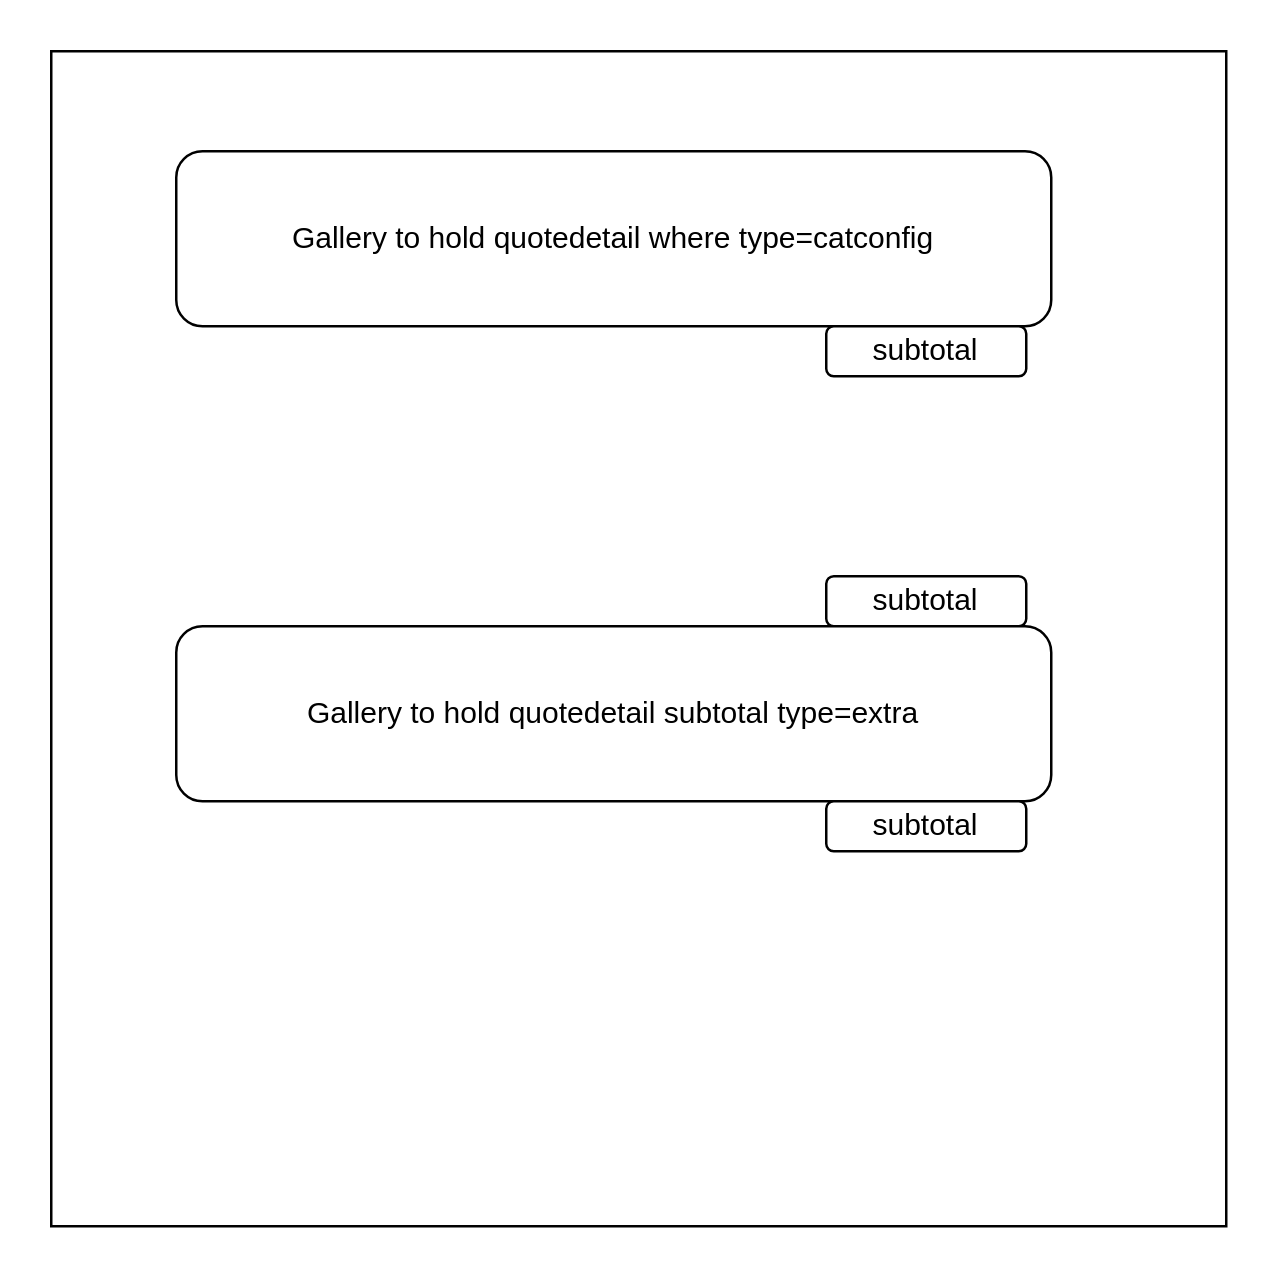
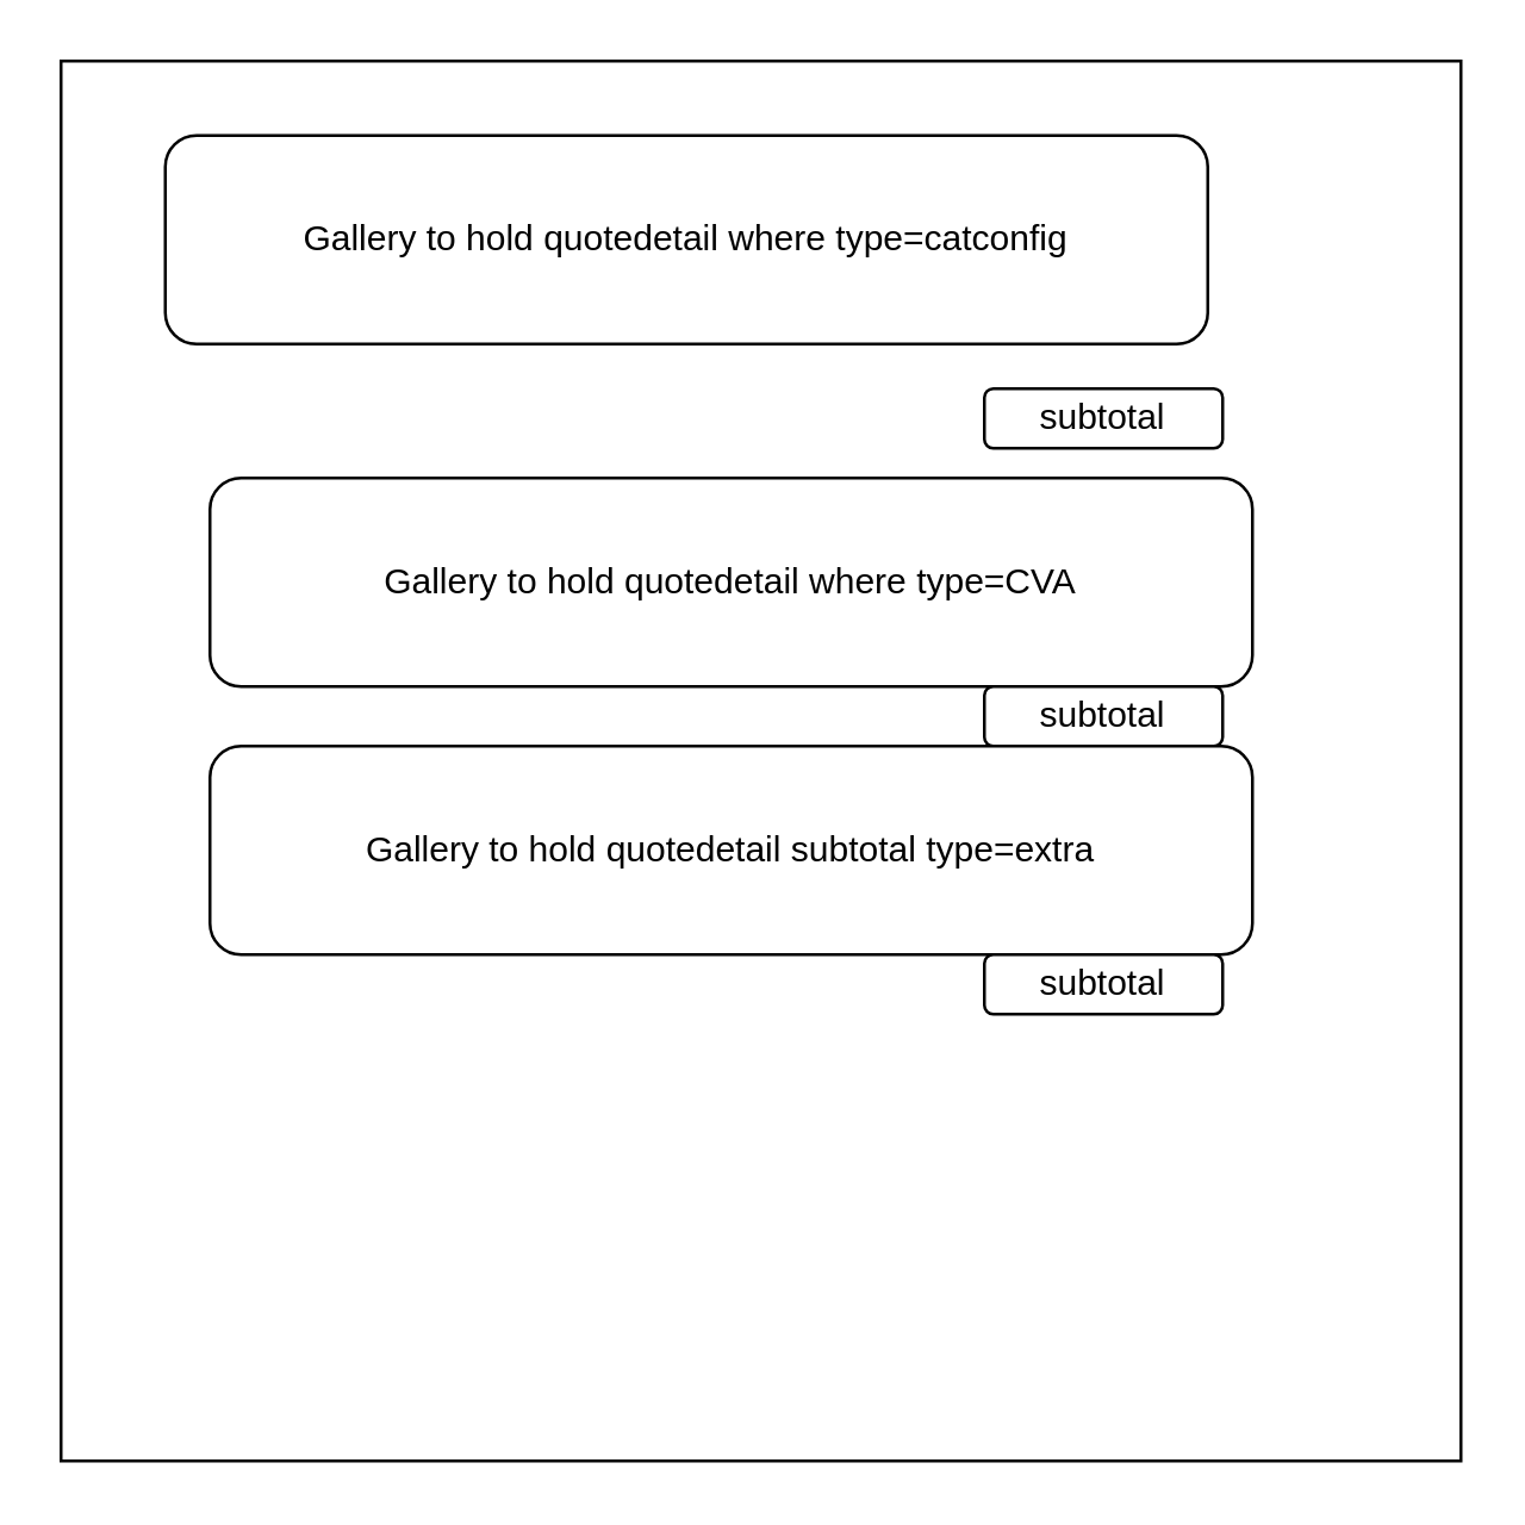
  <mxCell id="0" />
  <mxCell id="1" parent="0" />
  <mxCell id="2" value="" style="whiteSpace=wrap;html=1;aspect=fixed;" vertex="1" parent="1"><mxGeometry x="20" y="20" width="470" height="470" as="geometry" /></mxCell>
- <mxCell id="3" value="Gallery to hold quotedetail where type=catconfig" style="rounded=1;whiteSpace=wrap;html=1;" vertex="1" parent="1"><mxGeometry x="70" y="60" width="350" height="70" as="geometry" /></mxCell>
+ <mxCell id="3" value="Gallery to hold quotedetail where type=catconfig" style="rounded=1;whiteSpace=wrap;html=1;" vertex="1" parent="1"><mxGeometry x="55" y="45" width="350" height="70" as="geometry" /></mxCell>
+ <mxCell id="4" value="Gallery to hold quotedetail where type=CVA" style="rounded=1;whiteSpace=wrap;html=1;" vertex="1" parent="1"><mxGeometry x="70" y="160" width="350" height="70" as="geometry" /></mxCell>
  <mxCell id="5" value="subtotal" style="rounded=1;whiteSpace=wrap;html=1;" vertex="1" parent="1"><mxGeometry x="330" y="130" width="80" height="20" as="geometry" /></mxCell>
  <mxCell id="6" value="subtotal" style="rounded=1;whiteSpace=wrap;html=1;" vertex="1" parent="1"><mxGeometry x="330" y="230" width="80" height="20" as="geometry" /></mxCell>
  <mxCell id="7" value="Gallery to hold quotedetail subtotal type=extra" style="rounded=1;whiteSpace=wrap;html=1;" vertex="1" parent="1"><mxGeometry x="70" y="250" width="350" height="70" as="geometry" /></mxCell>
  <mxCell id="8" value="subtotal" style="rounded=1;whiteSpace=wrap;html=1;" vertex="1" parent="1"><mxGeometry x="330" y="320" width="80" height="20" as="geometry" /></mxCell>
